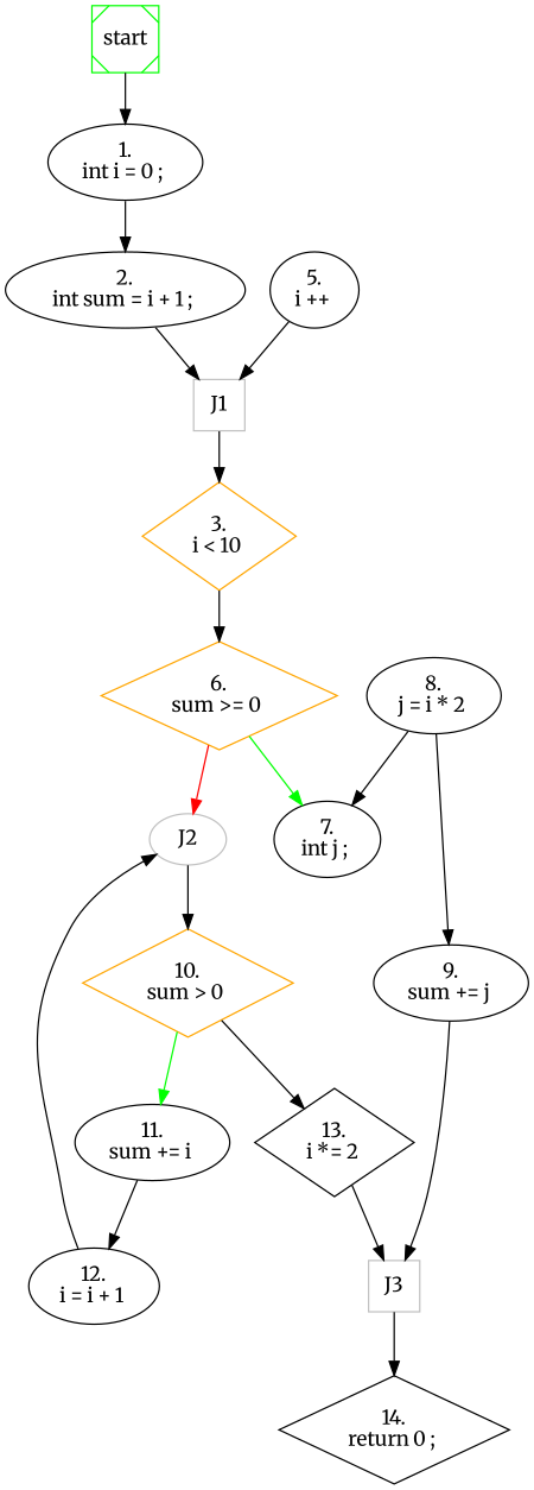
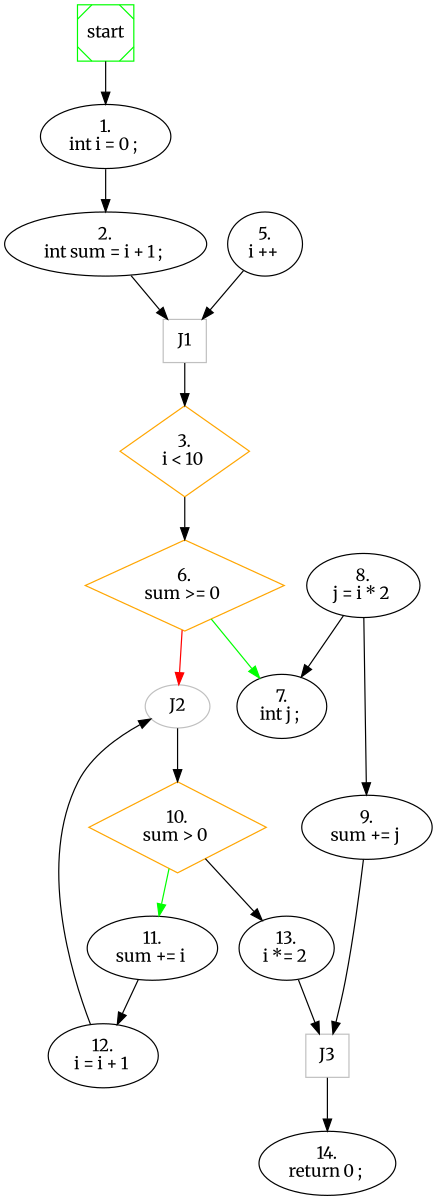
  digraph {
    fontname=Merriweather
    node [fontname=Merriweather]
    edge [fontname=Merriweather]
    start [color=green shape=Msquare]
    n2 [label="1.\nint i = 0 ; "]
    n3 [label="2.\nint sum = i + 1 ; "]
    J1 [color=grey shape=square]
    n5 [color=orange label="3.\ni < 10 " shape=diamond]
    n6 [color=orange label="6.\nsum >= 0 " shape=diamond]
    n7 [label="7.\nint j ; "]
    J2 [color=grey shape=ellipse]
    n9 [label="5.\ni ++ "]
    n10 [color=orange label="10.\nsum > 0 " shape=diamond]
    n11 [label="8.\nj = i * 2 "]
    n12 [label="9.\nsum += j "]
    J3 [color=grey shape=square]
-   n14 [label="14.\nreturn 0 ; " shape=diamond]
+   n14 [label="14.\nreturn 0 ; "]
    n15 [label="11.\nsum += i "]
-   n16 [label="13.\ni *= 2 " shape=diamond]
+   n16 [label="13.\ni *= 2 "]
    n17 [label="12.\ni = i + 1 "]
    start -> n2
    n2 -> n3
    n3 -> J1
    J1 -> n5
    n5 -> n6
    n6 -> n7 [color=green]
    n6 -> J2 [color=red]
    J2 -> n10
    n9 -> J1
    n10 -> n15 [color=green]
    n10 -> n16
    n11 -> n7
    n11 -> n12
    n12 -> J3
    J3 -> n14
    n15 -> n17
    n16 -> J3
    n17 -> J2
  }
